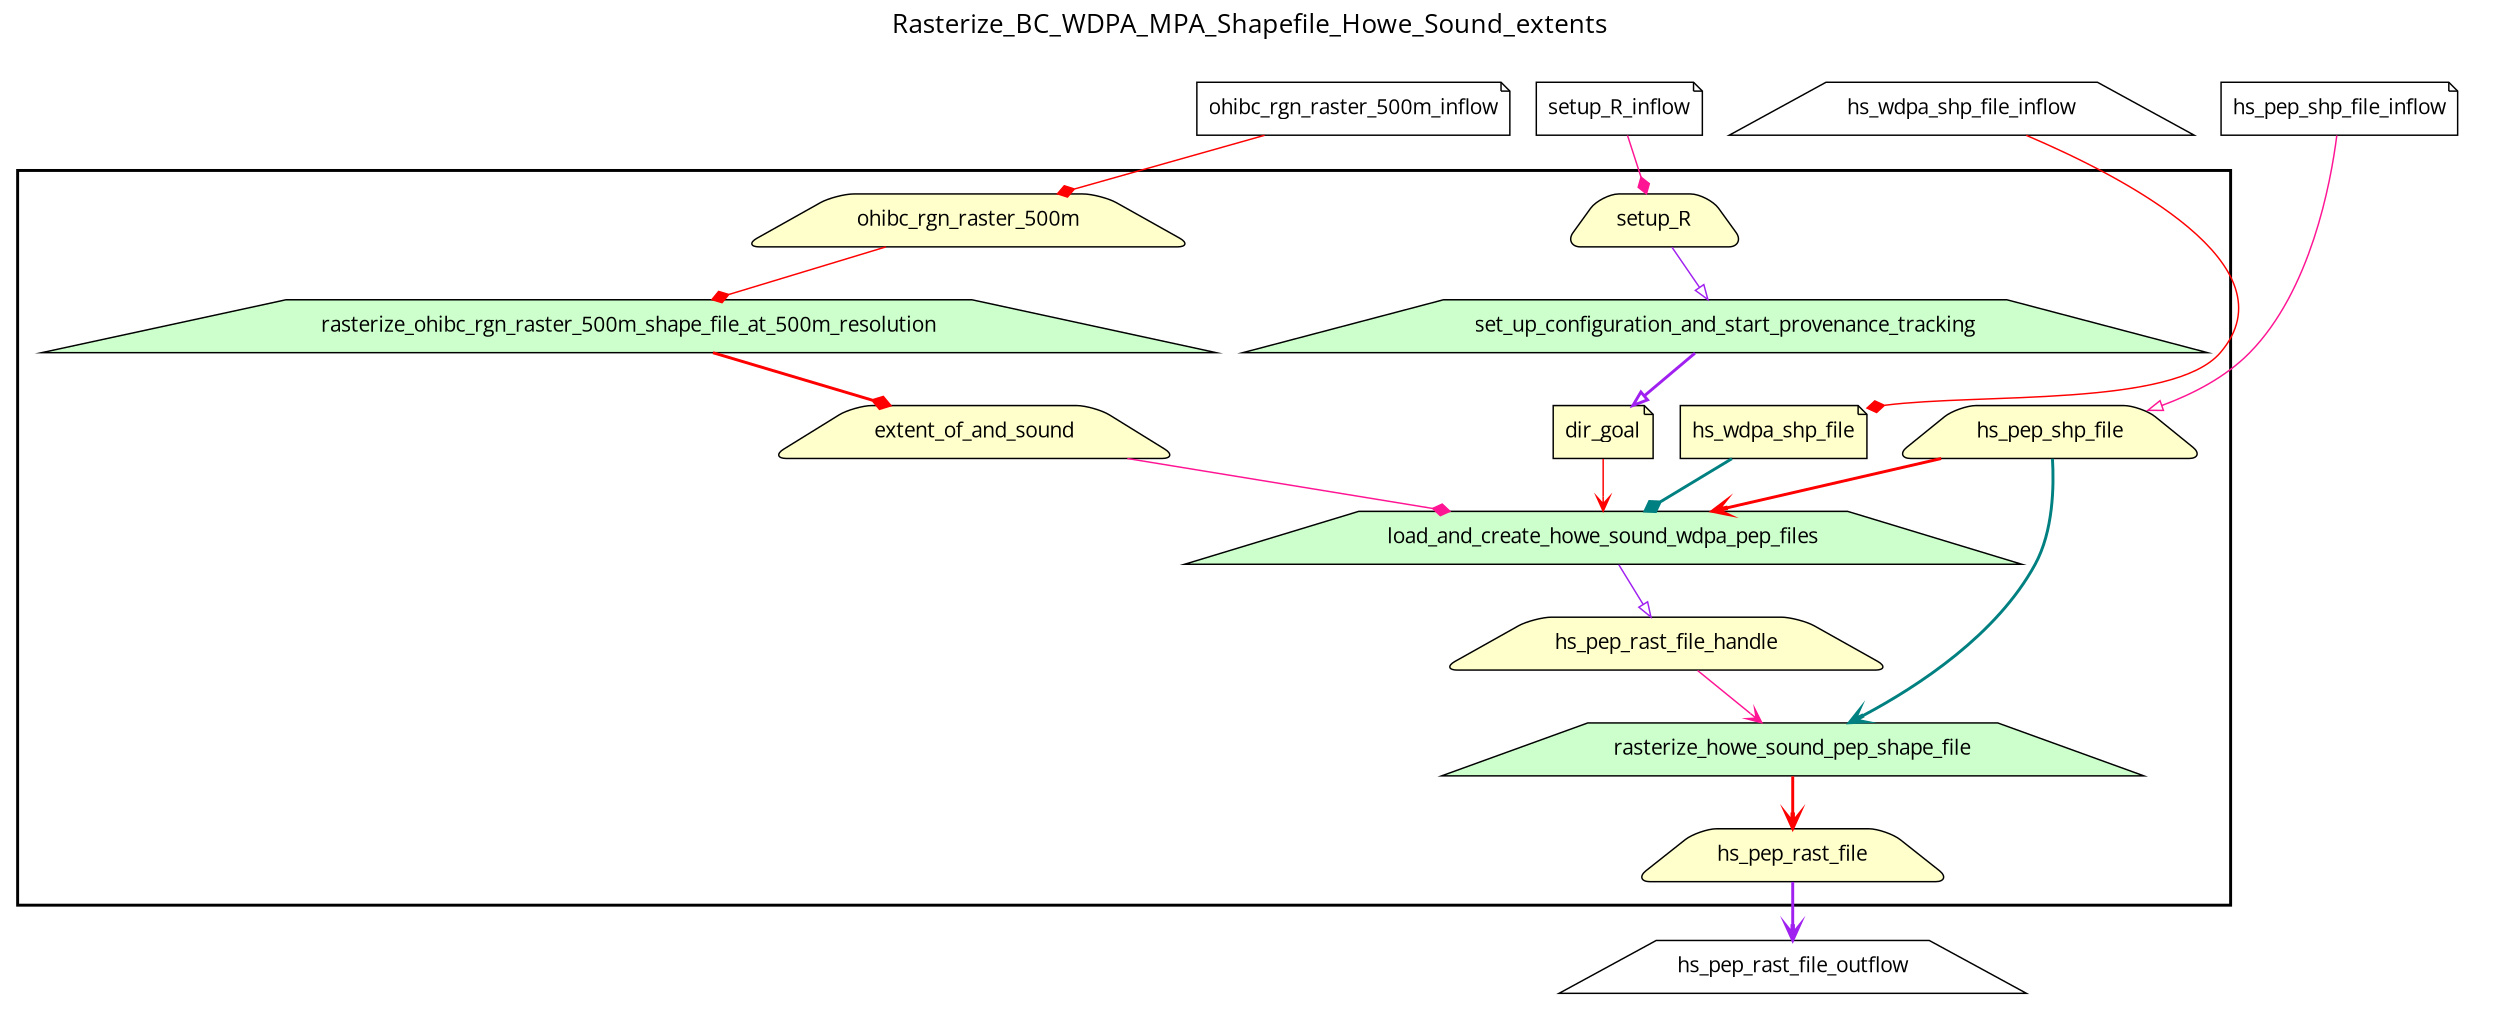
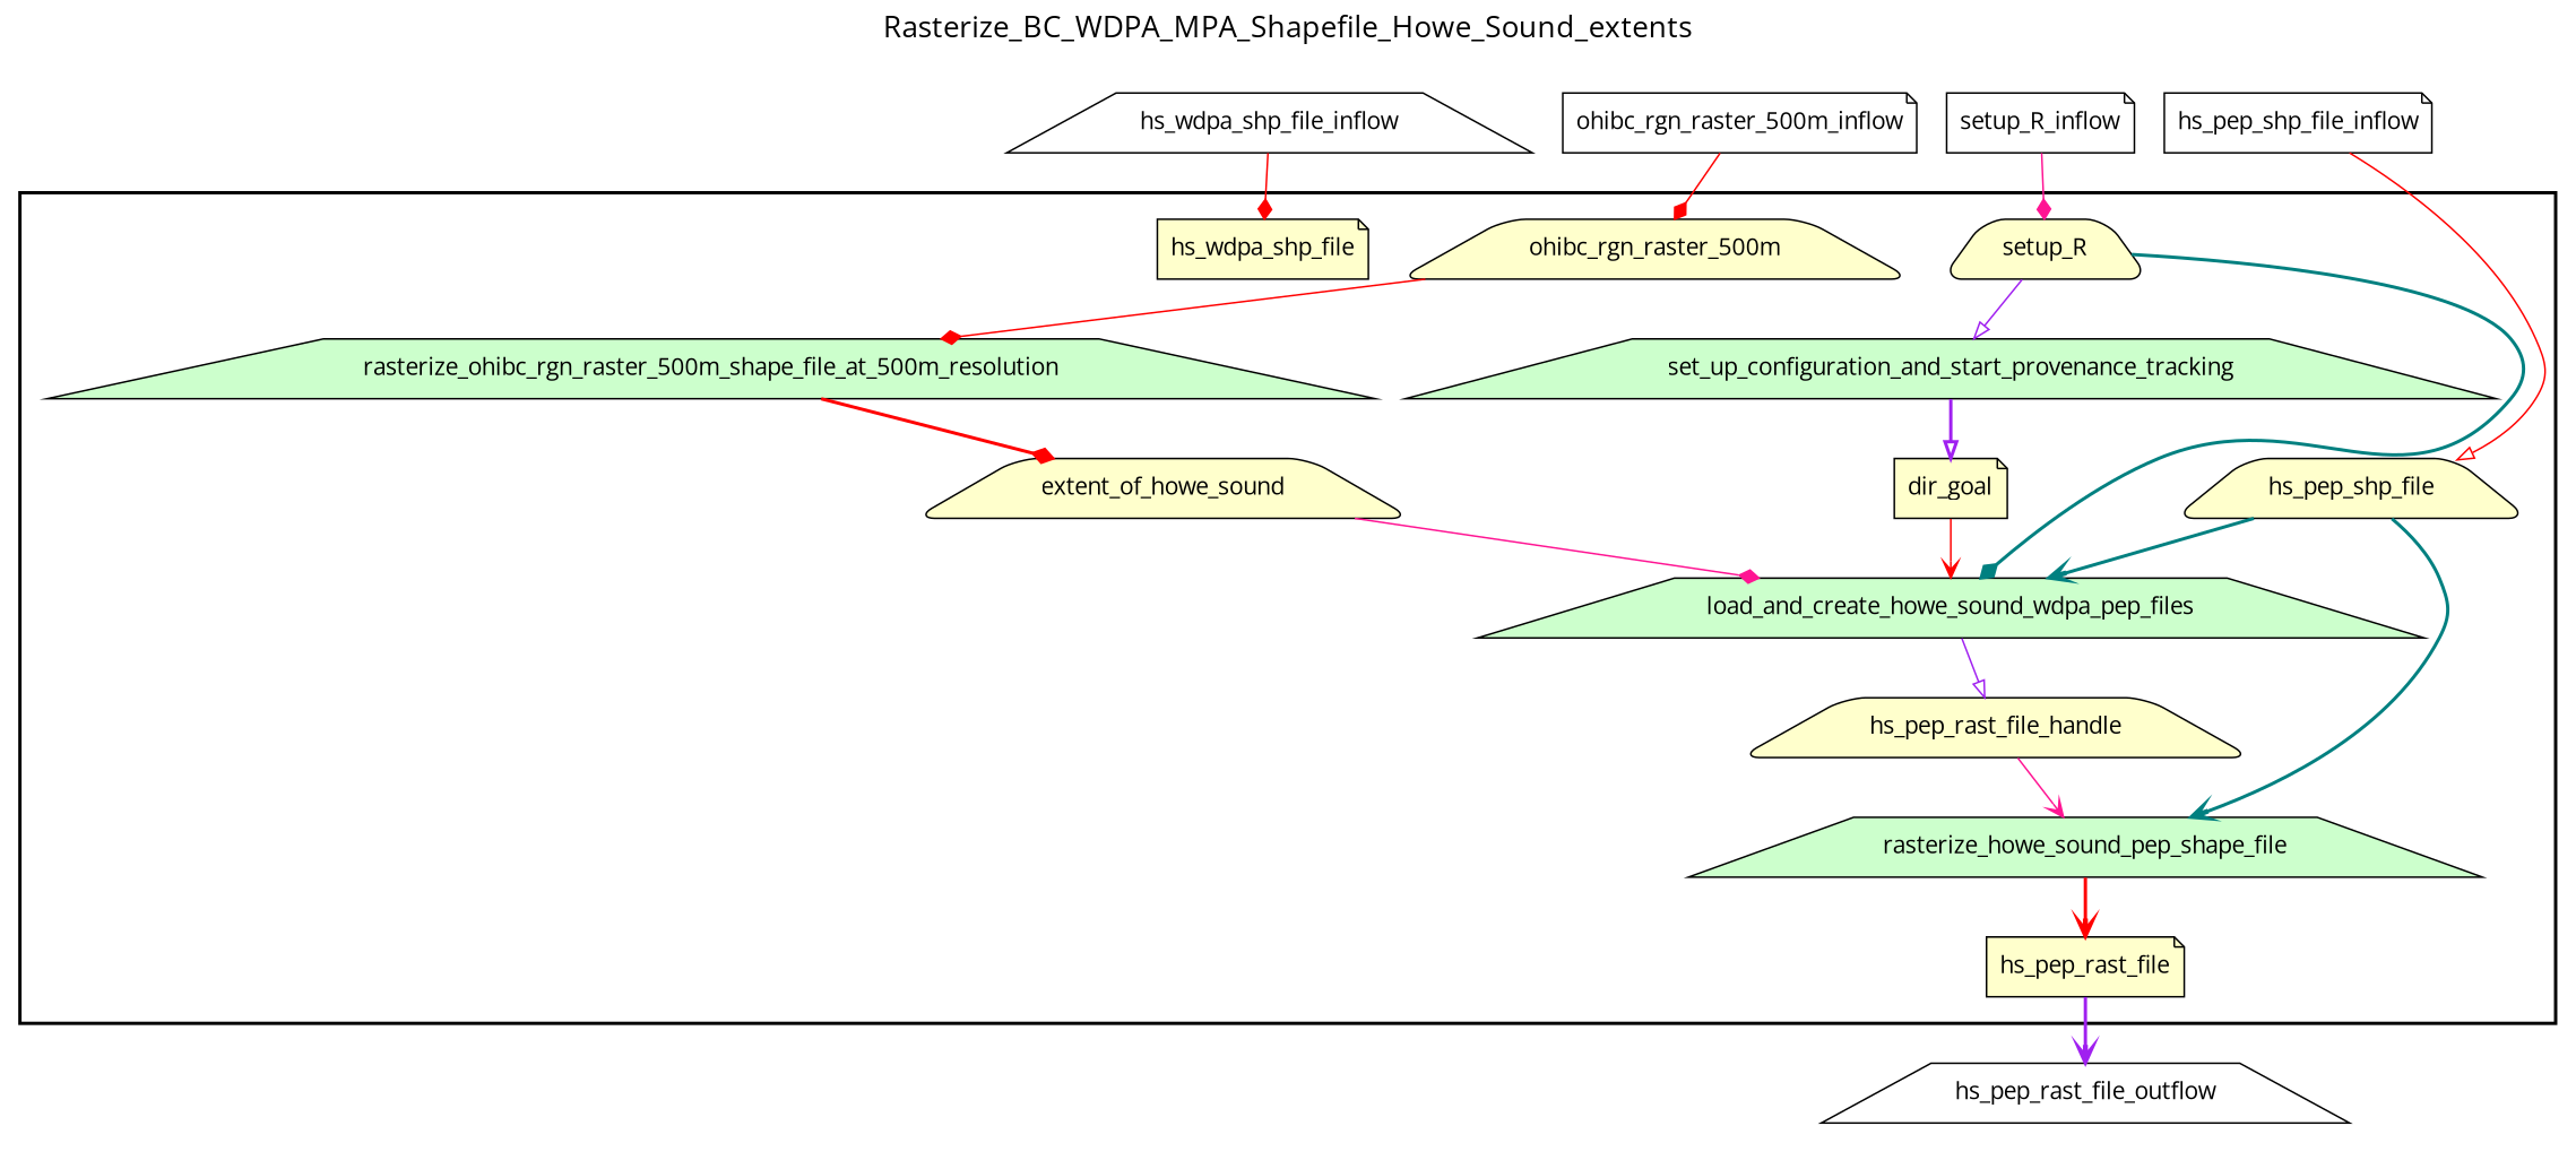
  digraph {
    fontname="Open Sans"
    fontsize=18
    label=Rasterize_BC_WDPA_MPA_Shapefile_Howe_Sound_extents
    labelloc=t
    rankdir=TB
    node [fillcolor="#FFFFCC" fontname="Open Sans" peripheries=1 shape=trapezium style="rounded,filled"]
    edge [arrowhead=diamond color=red fontname="Open Sans" style=solid]
    load_and_create_howe_sound_wdpa_pep_files [fillcolor="#CCFFCC" style=filled]
    rasterize_ohibc_rgn_raster_500m_shape_file_at_500m_resolution [fillcolor="#CCFFCC" style=filled]
    set_up_configuration_and_start_provenance_tracking [fillcolor="#CCFFCC" style=filled]
    rasterize_howe_sound_pep_shape_file [fillcolor="#CCFFCC" style=filled]
    setup_R
    dir_goal [shape=note]
    ohibc_rgn_raster_500m
-   extent_of_howe_sound [label=extent_of_and_sound]
+   extent_of_howe_sound
    hs_wdpa_shp_file [shape=note]
    hs_pep_shp_file
    hs_pep_rast_file_handle
-   hs_pep_rast_file
+   hs_pep_rast_file [shape=note]
    setup_R_inflow [fillcolor="#FFFFFF" shape=note width=0.2 style=""]
    ohibc_rgn_raster_500m_inflow [fillcolor="#FFFFFF" shape=note width=0.2 style=""]
    hs_wdpa_shp_file_inflow [fillcolor="#FFFFFF" width=0.2 style=""]
    hs_pep_shp_file_inflow [fillcolor="#FFFFFF" shape=note width=0.2 style=""]
    hs_pep_rast_file_outflow [fillcolor="#FFFFFF" width=0.2 style=""]
    subgraph cluster_1 {
      color=black
      label=""
      penwidth=2
      subgraph cluster_2 {
        color=white
        label=""
        penwidth=2
        load_and_create_howe_sound_wdpa_pep_files
        rasterize_ohibc_rgn_raster_500m_shape_file_at_500m_resolution
        set_up_configuration_and_start_provenance_tracking
        rasterize_howe_sound_pep_shape_file
        setup_R
        dir_goal
        ohibc_rgn_raster_500m
        extent_of_howe_sound
        hs_wdpa_shp_file
        hs_pep_shp_file
        hs_pep_rast_file_handle
        hs_pep_rast_file
      }
    }
    subgraph cluster_3 {
      color=white
      label=""
      penwidth=2
      subgraph cluster_4 {
        color=white
        label=""
        penwidth=2
        setup_R_inflow
        ohibc_rgn_raster_500m_inflow
        hs_wdpa_shp_file_inflow
        hs_pep_shp_file_inflow
      }
    }
    subgraph cluster_5 {
      color=white
      label=""
      penwidth=2
      subgraph cluster_6 {
        color=white
        label=""
        penwidth=2
        hs_pep_rast_file_outflow
      }
    }
    load_and_create_howe_sound_wdpa_pep_files -> hs_pep_rast_file_handle [arrowhead=onormal color=purple]
    rasterize_ohibc_rgn_raster_500m_shape_file_at_500m_resolution -> extent_of_howe_sound [style=bold]
    set_up_configuration_and_start_provenance_tracking -> dir_goal [arrowhead=onormal color=purple style=bold]
    rasterize_howe_sound_pep_shape_file -> hs_pep_rast_file [arrowhead=vee style=bold]
    setup_R -> set_up_configuration_and_start_provenance_tracking [arrowhead=onormal color=purple]
    dir_goal -> load_and_create_howe_sound_wdpa_pep_files [arrowhead=vee]
    ohibc_rgn_raster_500m -> rasterize_ohibc_rgn_raster_500m_shape_file_at_500m_resolution
    extent_of_howe_sound -> load_and_create_howe_sound_wdpa_pep_files [color=deeppink]
-   hs_wdpa_shp_file -> load_and_create_howe_sound_wdpa_pep_files [color=teal style=bold]
-   hs_pep_shp_file -> load_and_create_howe_sound_wdpa_pep_files [arrowhead=vee style=bold]
+   setup_R -> load_and_create_howe_sound_wdpa_pep_files [color=teal style=bold]
+   hs_pep_shp_file -> load_and_create_howe_sound_wdpa_pep_files [arrowhead=vee color=teal style=bold]
    hs_pep_shp_file -> rasterize_howe_sound_pep_shape_file [arrowhead=vee color=teal style=bold]
    hs_pep_rast_file_handle -> rasterize_howe_sound_pep_shape_file [arrowhead=vee color=deeppink]
    hs_pep_rast_file -> hs_pep_rast_file_outflow [arrowhead=vee color=purple style=bold]
    setup_R_inflow -> setup_R [color=deeppink]
    ohibc_rgn_raster_500m_inflow -> ohibc_rgn_raster_500m
    hs_wdpa_shp_file_inflow -> hs_wdpa_shp_file
-   hs_pep_shp_file_inflow -> hs_pep_shp_file [arrowhead=onormal color=deeppink]
+   hs_pep_shp_file_inflow -> hs_pep_shp_file [arrowhead=onormal]
  }
